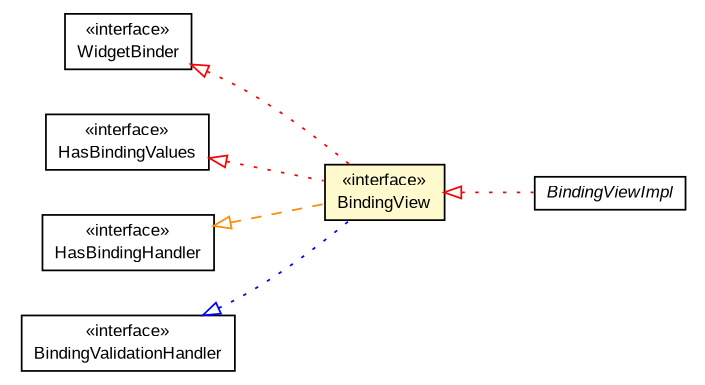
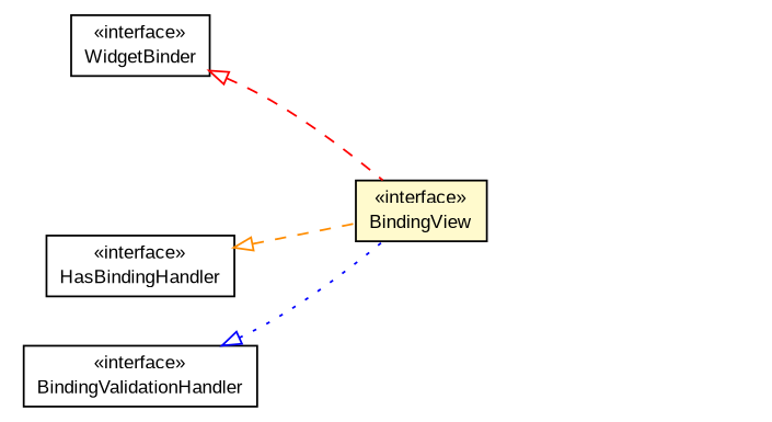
  digraph {
    nodesep=0.25
    rankdir=LR
    ranksep=0.5
    node [fontcolor=black fontname=arial fontsize=10.0 shape=plaintext]
    edge [arrowtail=empty color=red dir=back fontname=arial fontsize=10 headport=p labelfontname=arial labelfontsize=10 style=dotted tailport=p]
    n1 [label=<<table title="org.turbogwt.mvp.databind.client.WidgetBinder" border="0" cellborder="1" cellspacing="0" cellpadding="2" port="p" href="./WidgetBinder.html"> 		<tr><td><table border="0" cellspacing="0" cellpadding="1"> <tr><td align="center" balign="center"> &#171;interface&#187; </td></tr> <tr><td align="center" balign="center"> WidgetBinder </td></tr> 		</table></td></tr> 		</table>>]
    n2 [label=<<table title="org.turbogwt.mvp.databind.client.BindingView" border="0" cellborder="1" cellspacing="0" cellpadding="2" port="p" bgcolor="lemonChiffon" href="./BindingView.html"> 		<tr><td><table border="0" cellspacing="0" cellpadding="1"> <tr><td align="center" balign="center"> &#171;interface&#187; </td></tr> <tr><td align="center" balign="center"> BindingView </td></tr> 		</table></td></tr> 		</table>>]
-   n3 [label=<<table title="org.turbogwt.mvp.databind.client.BindingViewImpl" border="0" cellborder="1" cellspacing="0" cellpadding="2" port="p" href="./BindingViewImpl.html"> 		<tr><td><table border="0" cellspacing="0" cellpadding="1"> <tr><td align="center" balign="center"><font face="arial italic"> BindingViewImpl </font></td></tr> 		</table></td></tr> 		</table>>]
-   n4 [label=<<table title="org.turbogwt.mvp.databind.client.HasBindingValues" border="0" cellborder="1" cellspacing="0" cellpadding="2" port="p" href="./HasBindingValues.html"> 		<tr><td><table border="0" cellspacing="0" cellpadding="1"> <tr><td align="center" balign="center"> &#171;interface&#187; </td></tr> <tr><td align="center" balign="center"> HasBindingValues </td></tr> 		</table></td></tr> 		</table>>]
    n5 [label=<<table title="org.turbogwt.mvp.databind.client.HasBindingHandler" border="0" cellborder="1" cellspacing="0" cellpadding="2" port="p" href="./HasBindingHandler.html"> 		<tr><td><table border="0" cellspacing="0" cellpadding="1"> <tr><td align="center" balign="center"> &#171;interface&#187; </td></tr> <tr><td align="center" balign="center"> HasBindingHandler </td></tr> 		</table></td></tr> 		</table>>]
    n6 [label=<<table title="org.turbogwt.mvp.databind.client.BindingValidationHandler" border="0" cellborder="1" cellspacing="0" cellpadding="2" port="p" href="./BindingValidationHandler.html"> 		<tr><td><table border="0" cellspacing="0" cellpadding="1"> <tr><td align="center" balign="center"> &#171;interface&#187; </td></tr> <tr><td align="center" balign="center"> BindingValidationHandler </td></tr> 		</table></td></tr> 		</table>>]
-   n1 -> n2
-   n2 -> n3
-   n4 -> n2
+   n1 -> n2 [style=dashed]
    n5 -> n2 [color=darkorange style=dashed]
    n6 -> n2 [color=blue]
  }
